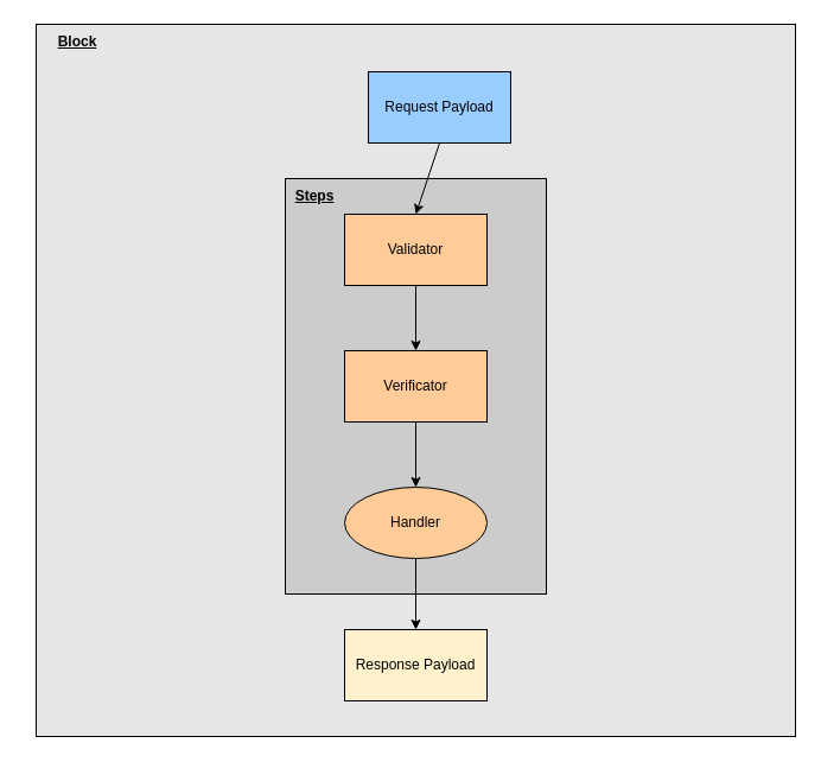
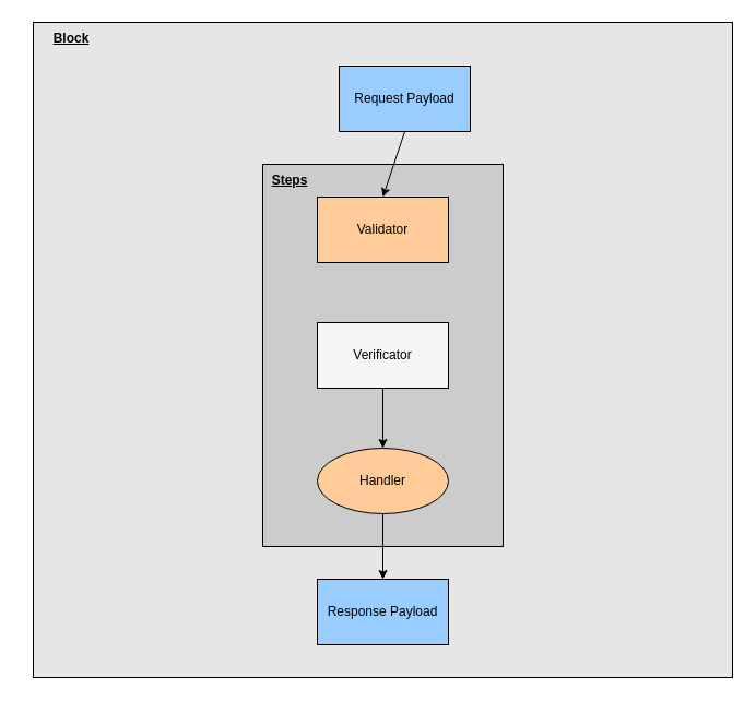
  <mxCell id="0" />
  <mxCell id="1" parent="0" />
  <mxCell id="2" value="" style="rounded=0;whiteSpace=wrap;html=1;fillColor=#E6E6E6;" parent="1" vertex="1"><mxGeometry x="30" y="20" width="640" height="600" as="geometry" /></mxCell>
  <mxCell id="3" value="" style="rounded=0;whiteSpace=wrap;html=1;fillColor=#CCCCCC;" parent="1" vertex="1"><mxGeometry x="240" y="150" width="220" height="350" as="geometry" /></mxCell>
  <mxCell id="4" value="Request Payload" style="rounded=0;whiteSpace=wrap;html=1;fillColor=#99CCFF;" parent="1" vertex="1"><mxGeometry x="310" y="60" width="120" height="60" as="geometry" /></mxCell>
- <mxCell id="5" value="Response Payload" style="rounded=0;whiteSpace=wrap;html=1;fillColor=#fff2cc;" parent="1" vertex="1"><mxGeometry x="290" y="530" width="120" height="60" as="geometry" /></mxCell>
- <mxCell id="6" style="edgeStyle=none;html=1;" parent="1" source="7" target="9" edge="1"><mxGeometry relative="1" as="geometry" /></mxCell>
+ <mxCell id="5" value="Response Payload" style="rounded=0;whiteSpace=wrap;html=1;fillColor=#99CCFF;" parent="1" vertex="1"><mxGeometry x="290" y="530" width="120" height="60" as="geometry" /></mxCell>
  <mxCell id="7" value="Validator" style="rounded=0;whiteSpace=wrap;html=1;fillColor=#FFCC99;" parent="1" vertex="1"><mxGeometry x="290" y="180" width="120" height="60" as="geometry" /></mxCell>
  <mxCell id="8" style="edgeStyle=none;html=1;entryX=0.5;entryY=0;entryDx=0;entryDy=0;" parent="1" source="9" target="11" edge="1"><mxGeometry relative="1" as="geometry" /></mxCell>
- <mxCell id="9" value="Verificator" style="rounded=0;whiteSpace=wrap;html=1;fillColor=#FFCC99;" parent="1" vertex="1"><mxGeometry x="290" y="295" width="120" height="60" as="geometry" /></mxCell>
+ <mxCell id="9" value="Verificator" style="rounded=0;whiteSpace=wrap;html=1;fillColor=#f5f5f5;" parent="1" vertex="1"><mxGeometry x="290" y="295" width="120" height="60" as="geometry" /></mxCell>
  <mxCell id="10" value="" style="edgeStyle=none;html=1;" parent="1" source="11" target="5" edge="1"><mxGeometry relative="1" as="geometry" /></mxCell>
  <mxCell id="11" value="Handler" style="ellipse;whiteSpace=wrap;html=1;fillColor=#FFCC99;" parent="1" vertex="1"><mxGeometry x="290" y="410" width="120" height="60" as="geometry" /></mxCell>
  <mxCell id="12" value="" style="endArrow=classic;html=1;exitX=0.5;exitY=1;exitDx=0;exitDy=0;entryX=0.5;entryY=0;entryDx=0;entryDy=0;" parent="1" source="4" target="7" edge="1"><mxGeometry width="50" height="50" relative="1" as="geometry"><mxPoint x="500" y="240" as="sourcePoint" /><mxPoint x="540" y="190" as="targetPoint" /></mxGeometry></mxCell>
  <mxCell id="13" value="Block" style="text;html=1;strokeColor=none;fillColor=none;align=center;verticalAlign=middle;whiteSpace=wrap;rounded=0;fontStyle=5" parent="1" vertex="1"><mxGeometry x="20" y="20" width="90" height="30" as="geometry" /></mxCell>
  <mxCell id="14" value="Steps" style="text;html=1;strokeColor=none;fillColor=none;align=center;verticalAlign=middle;whiteSpace=wrap;rounded=0;fontStyle=5" parent="1" vertex="1"><mxGeometry x="220" y="150" width="90" height="30" as="geometry" /></mxCell>
